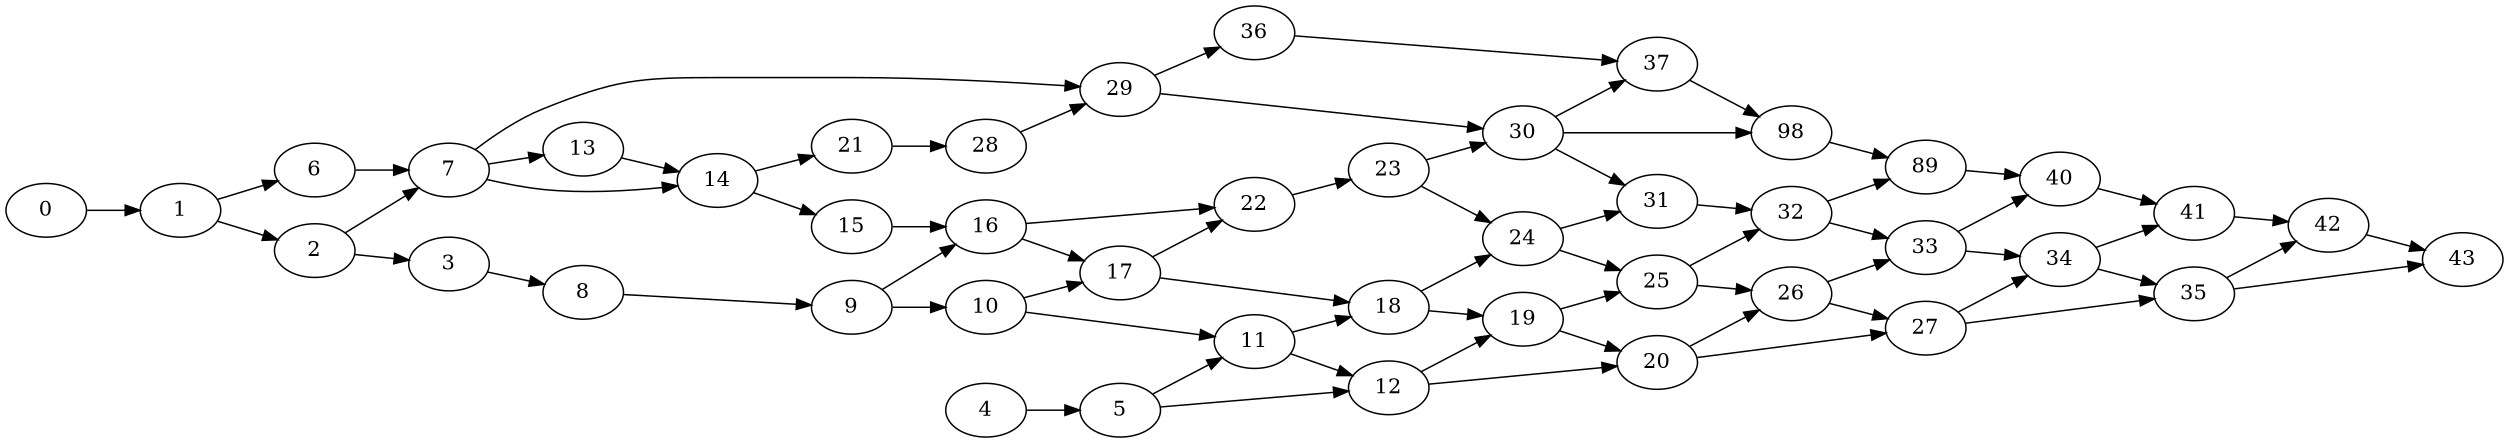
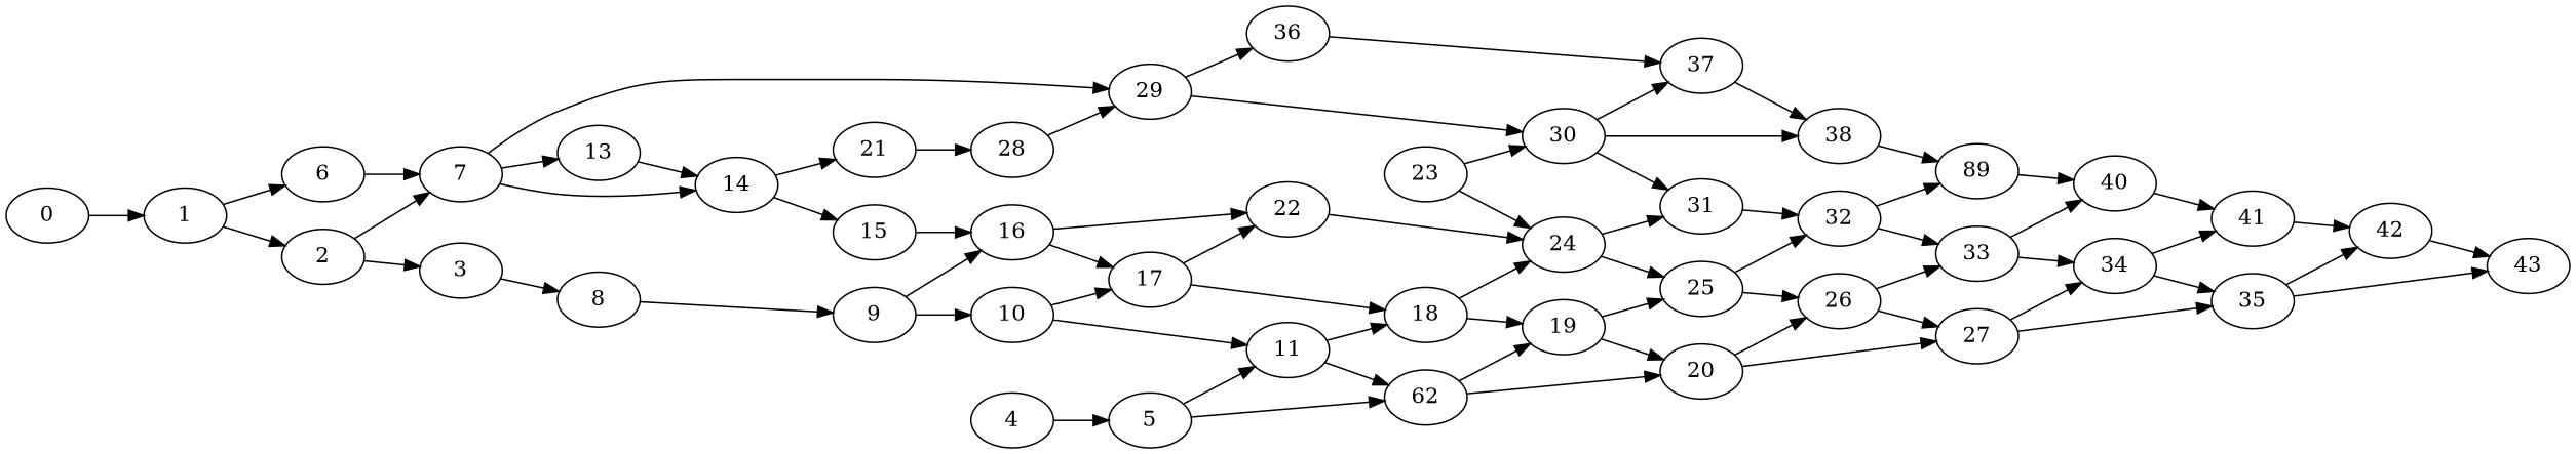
  digraph {
    rankdir=LR
    7
    29
    13
    14
    30
    36
    21
    15
    31
    37
-   38 [label=98]
+   38
    0
    1
    6
    2
    3
    8
    9
    16
    10
    4
    5
    11
-   12
+   12 [label=62]
    18
    19
    20
    24
    25
    26
    27
    28
    17
    22
    23
    32
    33
    34
    35
    n40 [label=89]
    40
    41
    42
    43
    7 -> 29
    7 -> 13
    7 -> 14
    29 -> 30
    29 -> 36
    13 -> 14
    14 -> 21
    14 -> 15
    30 -> 31
    30 -> 37
    30 -> 38
    36 -> 37
    21 -> 28
    15 -> 16
    31 -> 32
    37 -> 38
    38 -> n40
    0 -> 1
    1 -> 6
    1 -> 2
    6 -> 7
    2 -> 7
    2 -> 3
    3 -> 8
    8 -> 9
    9 -> 16
    9 -> 10
    16 -> 17
    16 -> 22
    10 -> 11
    10 -> 17
    4 -> 5
    5 -> 11
    5 -> 12
    11 -> 12
    11 -> 18
    12 -> 19
    12 -> 20
    18 -> 19
    18 -> 24
    19 -> 20
    19 -> 25
    20 -> 26
    20 -> 27
    24 -> 31
    24 -> 25
    25 -> 26
    25 -> 32
    26 -> 27
    26 -> 33
    27 -> 34
    27 -> 35
    28 -> 29
    17 -> 18
    17 -> 22
-   22 -> 23
+   22 -> 24
    23 -> 30
    23 -> 24
    32 -> 33
    32 -> n40
    33 -> 34
    33 -> 40
    34 -> 35
    34 -> 41
    35 -> 42
    35 -> 43
    n40 -> 40
    40 -> 41
    41 -> 42
    42 -> 43
  }
